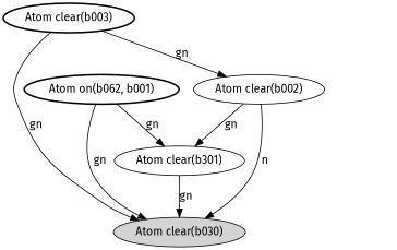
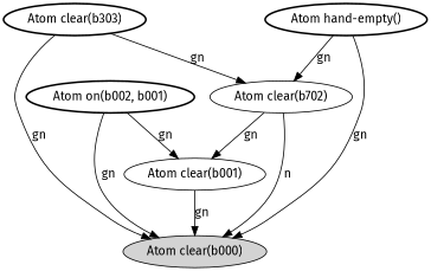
  digraph {
    fontname="Fira Sans"
    node [fontname="Fira Sans" style=bold]
    edge [fontname="Fira Sans"]
-   n1 [label="Atom clear(b030)" style=filled]
-   n2 [label="Atom on(b062, b001)"]
-   n3 [label="Atom clear(b301)" style=""]
-   n4 [label="Atom clear(b002)" style=""]
-   n5 [label="Atom clear(b003)"]
+   n1 [label="Atom clear(b000)" style=filled]
+   n2 [label="Atom on(b002, b001)"]
+   n3 [label="Atom clear(b001)" style=""]
+   n4 [label="Atom clear(b702)" style=""]
+   n5 [label="Atom clear(b303)"]
+   n6 [label="Atom hand-empty()"]
    n2 -> n1 [label=gn]
    n2 -> n3 [label=gn]
    n3 -> n1 [label=gn]
    n4 -> n1 [label=n]
    n4 -> n3 [label=gn]
    n5 -> n1 [label=gn]
    n5 -> n4 [label=gn]
+   n6 -> n1 [label=gn]
+   n6 -> n4 [label=gn]
  }
